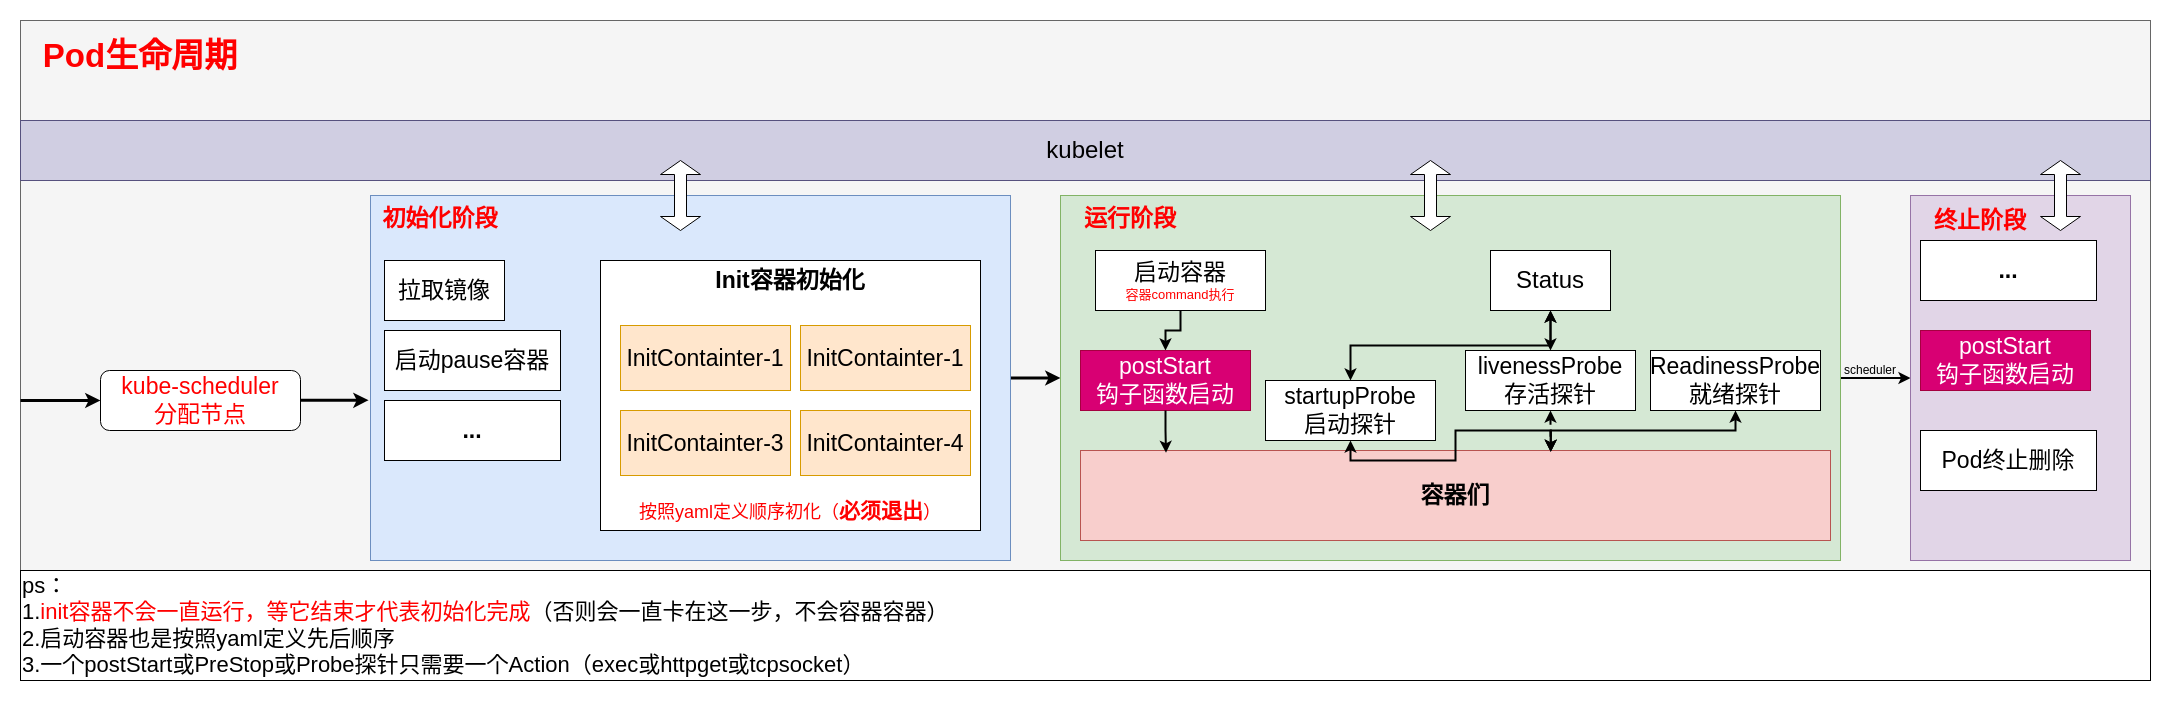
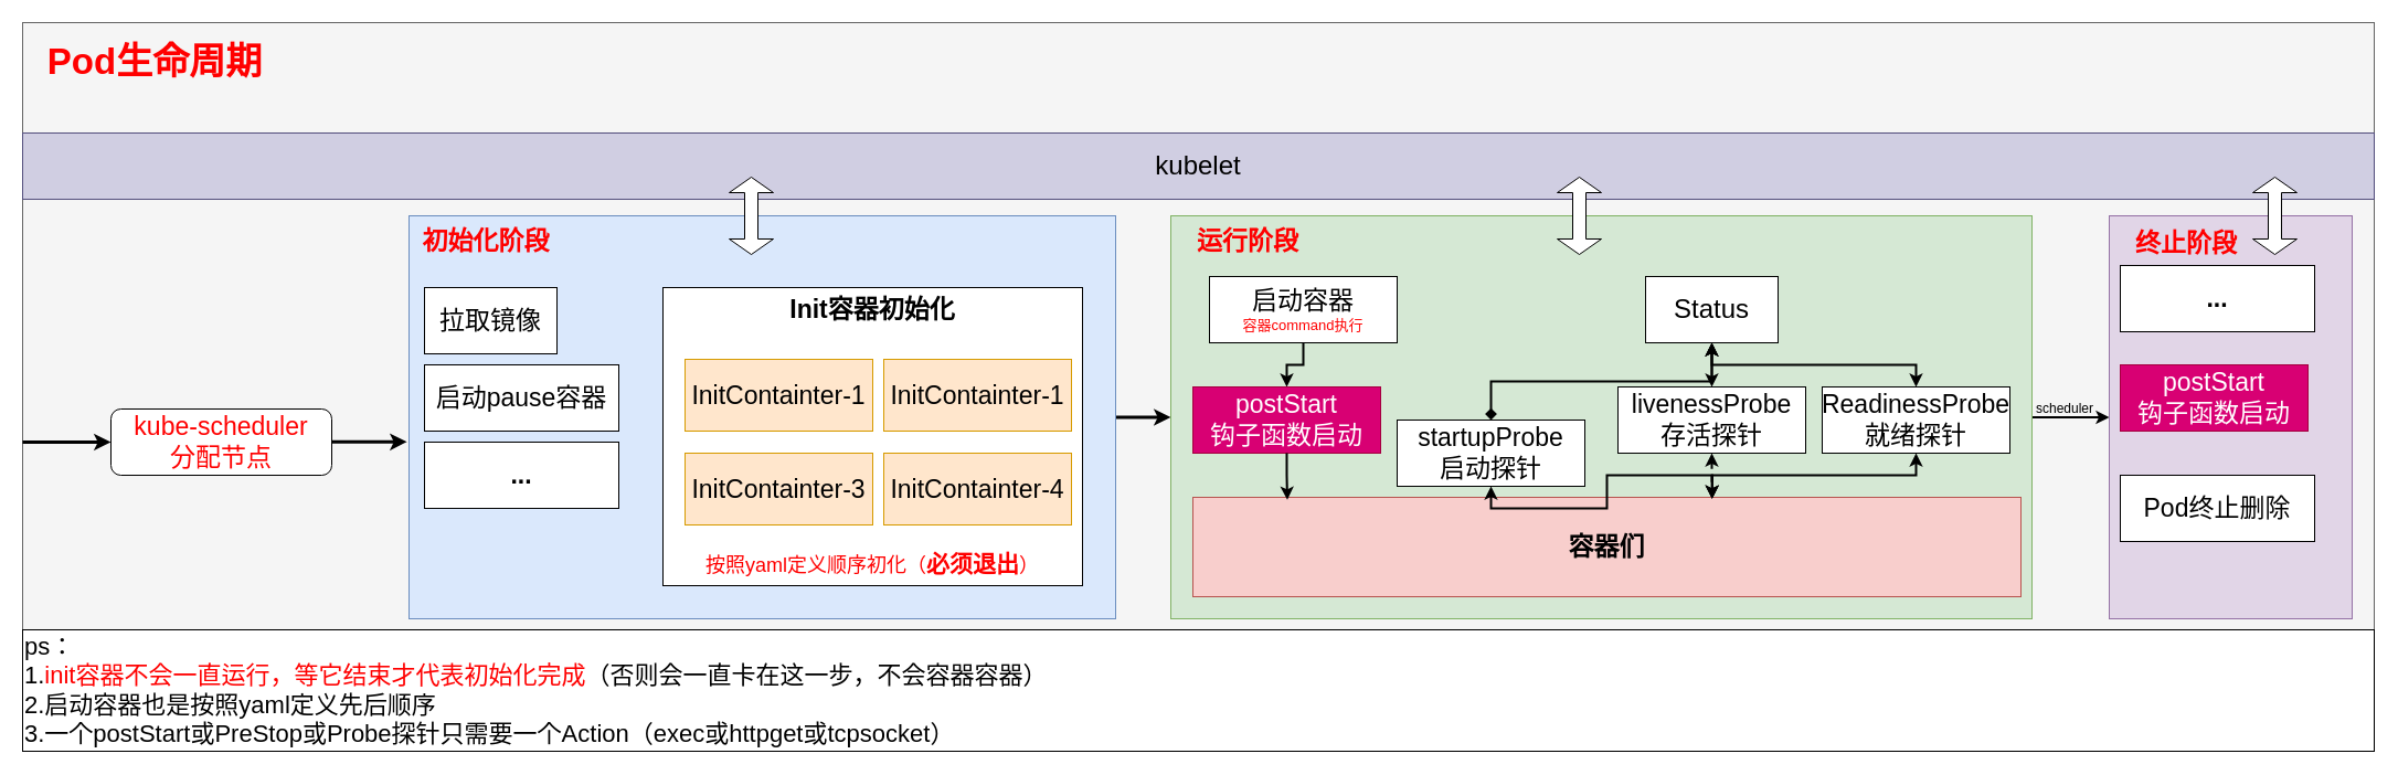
  <mxCell id="0" />
  <mxCell id="1" parent="0" />
  <mxCell id="2" value="" style="rounded=0;whiteSpace=wrap;html=1;fillColor=#f5f5f5;fontColor=#333333;strokeColor=#666666;" parent="1" vertex="1"><mxGeometry x="20" y="20" width="2130" height="550" as="geometry" /></mxCell>
  <mxCell id="3" value="" style="endArrow=classic;html=1;rounded=0;strokeWidth=3;entryX=-0.003;entryY=0.561;entryDx=0;entryDy=0;entryPerimeter=0;" parent="1" source="5" target="7" edge="1"><mxGeometry width="50" height="50" relative="1" as="geometry"><mxPoint x="20" y="400" as="sourcePoint" /><mxPoint x="340" y="400" as="targetPoint" /></mxGeometry></mxCell>
  <mxCell id="4" value="" style="endArrow=classic;html=1;rounded=0;strokeWidth=3;" parent="1" target="5" edge="1"><mxGeometry width="50" height="50" relative="1" as="geometry"><mxPoint x="20" y="400" as="sourcePoint" /><mxPoint x="340" y="400" as="targetPoint" /></mxGeometry></mxCell>
  <mxCell id="5" value="&lt;div style=&quot;font-size: 23px;&quot;&gt;&lt;font color=&quot;#ff0000&quot; style=&quot;font-size: 23px;&quot;&gt;kube-scheduler&lt;/font&gt;&lt;/div&gt;&lt;div style=&quot;font-size: 23px;&quot;&gt;&lt;font color=&quot;#ff0000&quot; style=&quot;font-size: 23px;&quot;&gt;分配节点&lt;/font&gt;&lt;/div&gt;" style="rounded=1;whiteSpace=wrap;html=1;fillColor=default;" parent="1" vertex="1"><mxGeometry x="100" y="370" width="200" height="60" as="geometry" /></mxCell>
  <mxCell id="6" style="edgeStyle=orthogonalEdgeStyle;rounded=0;orthogonalLoop=1;jettySize=auto;html=1;exitX=1;exitY=0.5;exitDx=0;exitDy=0;entryX=0;entryY=0.5;entryDx=0;entryDy=0;strokeWidth=3;" parent="1" source="7" target="10" edge="1"><mxGeometry relative="1" as="geometry" /></mxCell>
  <mxCell id="7" value="" style="rounded=0;whiteSpace=wrap;html=1;fillColor=#dae8fc;strokeColor=#6c8ebf;" parent="1" vertex="1"><mxGeometry x="370" y="195" width="640" height="365" as="geometry" /></mxCell>
  <mxCell id="8" value="&lt;b&gt;&lt;font color=&quot;#ff0000&quot; style=&quot;font-size: 23px;&quot;&gt;初始化阶段&lt;/font&gt;&lt;/b&gt;" style="rounded=0;whiteSpace=wrap;html=1;strokeColor=none;fillColor=none;" parent="1" vertex="1"><mxGeometry x="370" y="195" width="140" height="45" as="geometry" /></mxCell>
  <mxCell id="9" style="edgeStyle=orthogonalEdgeStyle;rounded=0;orthogonalLoop=1;jettySize=auto;html=1;exitX=1;exitY=0.5;exitDx=0;exitDy=0;entryX=0;entryY=0.5;entryDx=0;entryDy=0;strokeWidth=2;" parent="1" source="10" target="37" edge="1"><mxGeometry relative="1" as="geometry" /></mxCell>
  <mxCell id="10" value="" style="rounded=0;whiteSpace=wrap;html=1;fillColor=#d5e8d4;strokeColor=#82b366;" parent="1" vertex="1"><mxGeometry x="1060" y="195" width="780" height="365" as="geometry" /></mxCell>
  <mxCell id="11" value="&lt;b&gt;&lt;font color=&quot;#ff0000&quot; style=&quot;font-size: 23px;&quot;&gt;运行阶段&lt;/font&gt;&lt;/b&gt;" style="rounded=0;whiteSpace=wrap;html=1;strokeColor=none;fillColor=none;" parent="1" vertex="1"><mxGeometry x="1060" y="195" width="140" height="45" as="geometry" /></mxCell>
  <mxCell id="12" value="" style="rounded=0;whiteSpace=wrap;html=1;" parent="1" vertex="1"><mxGeometry x="600" y="260" width="380" height="270" as="geometry" /></mxCell>
  <mxCell id="13" value="&lt;font style=&quot;font-size: 23px;&quot;&gt;InitContainter-1&lt;/font&gt;" style="rounded=0;whiteSpace=wrap;html=1;fillColor=#ffe6cc;strokeColor=#d79b00;" parent="1" vertex="1"><mxGeometry x="620" y="325" width="170" height="65" as="geometry" /></mxCell>
  <mxCell id="14" value="&lt;font style=&quot;font-size: 23px;&quot;&gt;InitContainter-1&lt;/font&gt;" style="rounded=0;whiteSpace=wrap;html=1;fillColor=#ffe6cc;strokeColor=#d79b00;" parent="1" vertex="1"><mxGeometry x="800" y="325" width="170" height="65" as="geometry" /></mxCell>
  <mxCell id="15" value="&lt;font style=&quot;font-size: 23px;&quot;&gt;InitContainter-3&lt;/font&gt;" style="rounded=0;whiteSpace=wrap;html=1;fillColor=#ffe6cc;strokeColor=#d79b00;" parent="1" vertex="1"><mxGeometry x="620" y="410" width="170" height="65" as="geometry" /></mxCell>
  <mxCell id="16" value="&lt;font style=&quot;font-size: 23px;&quot;&gt;InitContainter-4&lt;/font&gt;" style="rounded=0;whiteSpace=wrap;html=1;fillColor=#ffe6cc;strokeColor=#d79b00;" parent="1" vertex="1"><mxGeometry x="800" y="410" width="170" height="65" as="geometry" /></mxCell>
  <mxCell id="17" value="&lt;font color=&quot;#ff0000&quot; style=&quot;font-size: 18px;&quot;&gt;按照yaml定义顺序初化（&lt;/font&gt;&lt;font size=&quot;1&quot; color=&quot;#ff0000&quot;&gt;&lt;b style=&quot;font-size: 21px;&quot;&gt;必须退出&lt;/b&gt;&lt;/font&gt;&lt;font color=&quot;#ff0000&quot; style=&quot;font-size: 18px;&quot;&gt;）&lt;br&gt;&lt;/font&gt;" style="rounded=0;whiteSpace=wrap;html=1;strokeColor=none;fillColor=none;" parent="1" vertex="1"><mxGeometry x="620" y="490" width="340" height="40" as="geometry" /></mxCell>
  <mxCell id="18" value="&lt;font style=&quot;font-size: 23px;&quot;&gt;拉取镜像&lt;/font&gt;" style="rounded=0;whiteSpace=wrap;html=1;" parent="1" vertex="1"><mxGeometry x="384" y="260" width="120" height="60" as="geometry" /></mxCell>
  <mxCell id="19" value="&lt;font style=&quot;font-size: 23px;&quot;&gt;&lt;b&gt;Init容器初始化&lt;br&gt;&lt;/b&gt;&lt;/font&gt;" style="rounded=0;whiteSpace=wrap;html=1;strokeColor=none;fillColor=none;" parent="1" vertex="1"><mxGeometry x="670" y="260" width="240" height="40" as="geometry" /></mxCell>
  <mxCell id="20" value="&lt;font size=&quot;1&quot;&gt;&lt;span style=&quot;font-size: 23px;&quot;&gt;启动pause容器&lt;/span&gt;&lt;/font&gt;" style="rounded=0;whiteSpace=wrap;html=1;" parent="1" vertex="1"><mxGeometry x="384" y="330" width="176" height="60" as="geometry" /></mxCell>
  <mxCell id="21" value="&lt;font size=&quot;1&quot;&gt;&lt;b&gt;&lt;font style=&quot;font-size: 23px;&quot;&gt;...&lt;/font&gt;&lt;/b&gt;&lt;/font&gt;" style="rounded=0;whiteSpace=wrap;html=1;" parent="1" vertex="1"><mxGeometry x="384" y="400" width="176" height="60" as="geometry" /></mxCell>
  <mxCell id="22" style="edgeStyle=orthogonalEdgeStyle;rounded=0;orthogonalLoop=1;jettySize=auto;html=1;exitX=0.5;exitY=1;exitDx=0;exitDy=0;entryX=0.5;entryY=0;entryDx=0;entryDy=0;strokeWidth=2;" parent="1" source="23" target="24" edge="1"><mxGeometry relative="1" as="geometry" /></mxCell>
  <mxCell id="23" value="&lt;div&gt;&lt;font style=&quot;font-size: 23px;&quot;&gt;启动容器&lt;/font&gt;&lt;/div&gt;&lt;font color=&quot;#ff0000&quot; style=&quot;font-size: 13px;&quot;&gt;容器command执行&lt;/font&gt;" style="rounded=0;whiteSpace=wrap;html=1;" parent="1" vertex="1"><mxGeometry x="1095" y="250" width="170" height="60" as="geometry" /></mxCell>
  <mxCell id="24" value="&lt;div&gt;&lt;font size=&quot;1&quot;&gt;&lt;span style=&quot;font-size: 23px;&quot;&gt;postStart&lt;/span&gt;&lt;/font&gt;&lt;/div&gt;&lt;div&gt;&lt;font size=&quot;1&quot;&gt;&lt;span style=&quot;font-size: 23px;&quot;&gt;钩子函数启动&lt;/span&gt;&lt;/font&gt;&lt;/div&gt;" style="rounded=0;whiteSpace=wrap;html=1;fillColor=#d80073;strokeColor=#A50040;fontColor=#ffffff;" parent="1" vertex="1"><mxGeometry x="1080" y="350" width="170" height="60" as="geometry" /></mxCell>
  <mxCell id="25" value="&lt;font style=&quot;font-size: 23px;&quot;&gt;&lt;font style=&quot;font-size: 23px;&quot;&gt;&lt;b&gt;容器们&lt;/b&gt;&lt;/font&gt;&lt;font style=&quot;font-size: 23px;&quot;&gt;&lt;br&gt;&lt;/font&gt;&lt;/font&gt;" style="rounded=0;whiteSpace=wrap;html=1;fillColor=#f8cecc;strokeColor=#b85450;" parent="1" vertex="1"><mxGeometry x="1080" y="450" width="750" height="90" as="geometry" /></mxCell>
  <mxCell id="26" style="edgeStyle=orthogonalEdgeStyle;rounded=0;orthogonalLoop=1;jettySize=auto;html=1;exitX=0.5;exitY=1;exitDx=0;exitDy=0;entryX=0.114;entryY=0.025;entryDx=0;entryDy=0;entryPerimeter=0;strokeWidth=2;" parent="1" source="24" target="25" edge="1"><mxGeometry relative="1" as="geometry" /></mxCell>
  <mxCell id="27" value="&lt;div style=&quot;font-size: 23px;&quot;&gt;&lt;font style=&quot;font-size: 23px;&quot;&gt;startupProbe&lt;/font&gt;&lt;/div&gt;&lt;font style=&quot;font-size: 23px;&quot;&gt;&lt;font style=&quot;font-size: 23px;&quot;&gt;启动探针&lt;/font&gt;&lt;br&gt;&lt;/font&gt;" style="rounded=0;whiteSpace=wrap;html=1;" parent="1" vertex="1"><mxGeometry x="1265" y="380" width="170" height="60" as="geometry" /></mxCell>
  <mxCell id="28" value="&lt;div style=&quot;font-size: 23px;&quot;&gt;&lt;font style=&quot;font-size: 23px;&quot;&gt;livenessProbe&lt;/font&gt;&lt;/div&gt;&lt;font style=&quot;font-size: 23px;&quot;&gt;&lt;font style=&quot;font-size: 23px;&quot;&gt;存活探针&lt;/font&gt;&lt;br&gt;&lt;/font&gt;" style="rounded=0;whiteSpace=wrap;html=1;" parent="1" vertex="1"><mxGeometry x="1465" y="350" width="170" height="60" as="geometry" /></mxCell>
  <mxCell id="29" value="&lt;div style=&quot;font-size: 23px;&quot;&gt;&lt;font style=&quot;font-size: 23px;&quot;&gt;ReadinessProbe&lt;/font&gt;&lt;/div&gt;&lt;font style=&quot;font-size: 23px;&quot;&gt;&lt;font style=&quot;font-size: 23px;&quot;&gt;就绪探针&lt;/font&gt;&lt;br&gt;&lt;/font&gt;" style="rounded=0;whiteSpace=wrap;html=1;" parent="1" vertex="1"><mxGeometry x="1650" y="350" width="170" height="60" as="geometry" /></mxCell>
- <mxCell id="30" style="edgeStyle=orthogonalEdgeStyle;rounded=0;orthogonalLoop=1;jettySize=auto;html=1;exitX=0.5;exitY=1;exitDx=0;exitDy=0;strokeWidth=2;startArrow=classic;startFill=1;" parent="1" source="33" target="27" edge="1"><mxGeometry relative="1" as="geometry" /></mxCell>
+ <mxCell id="30" style="edgeStyle=orthogonalEdgeStyle;rounded=0;orthogonalLoop=1;jettySize=auto;html=1;exitX=0.5;exitY=1;exitDx=0;exitDy=0;strokeWidth=2;startArrow=classic;startFill=1;endArrow=diamond;" parent="1" source="33" target="27" edge="1"><mxGeometry relative="1" as="geometry" /></mxCell>
  <mxCell id="31" style="edgeStyle=orthogonalEdgeStyle;rounded=0;orthogonalLoop=1;jettySize=auto;html=1;exitX=0.5;exitY=1;exitDx=0;exitDy=0;entryX=0.5;entryY=0;entryDx=0;entryDy=0;strokeWidth=2;startArrow=classic;startFill=1;" parent="1" source="33" target="28" edge="1"><mxGeometry relative="1" as="geometry" /></mxCell>
+ <mxCell id="32" style="edgeStyle=orthogonalEdgeStyle;rounded=0;orthogonalLoop=1;jettySize=auto;html=1;exitX=0.5;exitY=1;exitDx=0;exitDy=0;strokeWidth=2;startArrow=classic;startFill=1;" parent="1" source="33" target="29" edge="1"><mxGeometry relative="1" as="geometry" /></mxCell>
  <mxCell id="33" value="&lt;font style=&quot;font-size: 24px;&quot;&gt;Status&lt;/font&gt;" style="rounded=0;whiteSpace=wrap;html=1;" parent="1" vertex="1"><mxGeometry x="1490" y="250" width="120" height="60" as="geometry" /></mxCell>
  <mxCell id="34" style="edgeStyle=orthogonalEdgeStyle;rounded=0;orthogonalLoop=1;jettySize=auto;html=1;exitX=0.5;exitY=1;exitDx=0;exitDy=0;entryX=0.627;entryY=0.015;entryDx=0;entryDy=0;entryPerimeter=0;startArrow=classic;startFill=1;strokeWidth=2;dashed=1;" parent="1" source="28" target="25" edge="1"><mxGeometry relative="1" as="geometry" /></mxCell>
  <mxCell id="35" style="edgeStyle=orthogonalEdgeStyle;rounded=0;orthogonalLoop=1;jettySize=auto;html=1;exitX=0.5;exitY=1;exitDx=0;exitDy=0;entryX=0.627;entryY=0.015;entryDx=0;entryDy=0;entryPerimeter=0;startArrow=classic;startFill=1;strokeWidth=2;" parent="1" source="27" target="25" edge="1"><mxGeometry relative="1" as="geometry" /></mxCell>
  <mxCell id="36" style="edgeStyle=orthogonalEdgeStyle;rounded=0;orthogonalLoop=1;jettySize=auto;html=1;exitX=0.5;exitY=1;exitDx=0;exitDy=0;entryX=0.627;entryY=0.015;entryDx=0;entryDy=0;entryPerimeter=0;startArrow=classic;startFill=1;strokeWidth=2;" parent="1" source="29" target="25" edge="1"><mxGeometry relative="1" as="geometry" /></mxCell>
  <mxCell id="37" value="" style="rounded=0;whiteSpace=wrap;html=1;fillColor=#e1d5e7;strokeColor=#9673a6;" parent="1" vertex="1"><mxGeometry x="1910" y="195" width="220" height="365" as="geometry" /></mxCell>
  <mxCell id="38" value="&lt;b&gt;&lt;font color=&quot;#ff0000&quot; style=&quot;font-size: 23px;&quot;&gt;终止阶段&lt;/font&gt;&lt;/b&gt;" style="rounded=0;whiteSpace=wrap;html=1;strokeColor=none;fillColor=none;" parent="1" vertex="1"><mxGeometry x="1910" y="197.5" width="140" height="45" as="geometry" /></mxCell>
  <mxCell id="39" value="&lt;div&gt;&lt;font size=&quot;1&quot;&gt;&lt;span style=&quot;font-size: 23px;&quot;&gt;postStart&lt;/span&gt;&lt;/font&gt;&lt;/div&gt;&lt;div&gt;&lt;font size=&quot;1&quot;&gt;&lt;span style=&quot;font-size: 23px;&quot;&gt;钩子函数启动&lt;/span&gt;&lt;/font&gt;&lt;/div&gt;" style="rounded=0;whiteSpace=wrap;html=1;fillColor=#d80073;strokeColor=#A50040;fontColor=#ffffff;" parent="1" vertex="1"><mxGeometry x="1920" y="330" width="170" height="60" as="geometry" /></mxCell>
  <mxCell id="40" value="scheduler" style="rounded=0;whiteSpace=wrap;html=1;fillColor=none;strokeColor=none;" parent="1" vertex="1"><mxGeometry x="1810" y="340" width="120" height="60" as="geometry" /></mxCell>
  <mxCell id="41" value="&lt;font size=&quot;1&quot;&gt;&lt;b&gt;&lt;font style=&quot;font-size: 23px;&quot;&gt;...&lt;/font&gt;&lt;/b&gt;&lt;/font&gt;" style="rounded=0;whiteSpace=wrap;html=1;" parent="1" vertex="1"><mxGeometry x="1920" y="240" width="176" height="60" as="geometry" /></mxCell>
  <mxCell id="42" value="&lt;font style=&quot;font-size: 23px;&quot;&gt;Pod终止删除&lt;/font&gt;" style="rounded=0;whiteSpace=wrap;html=1;" parent="1" vertex="1"><mxGeometry x="1920" y="430" width="176" height="60" as="geometry" /></mxCell>
  <mxCell id="43" value="&lt;font style=&quot;font-size: 24px;&quot;&gt;kubelet&lt;/font&gt;" style="rounded=0;whiteSpace=wrap;html=1;fillColor=#d0cee2;strokeColor=#56517e;" parent="1" vertex="1"><mxGeometry x="20" y="120" width="2130" height="60" as="geometry" /></mxCell>
  <mxCell id="44" value="&lt;font size=&quot;1&quot;&gt;&lt;b&gt;&lt;font style=&quot;font-size: 33px;&quot; color=&quot;#ff0000&quot;&gt;Pod生命周期&lt;/font&gt;&lt;/b&gt;&lt;/font&gt;" style="rounded=0;whiteSpace=wrap;html=1;strokeColor=none;fillColor=none;" parent="1" vertex="1"><mxGeometry x="20" y="20" width="240" height="70" as="geometry" /></mxCell>
  <mxCell id="45" value="" style="shape=doubleArrow;direction=south;whiteSpace=wrap;html=1;" parent="1" vertex="1"><mxGeometry x="1410" y="160" width="40" height="70" as="geometry" /></mxCell>
  <mxCell id="46" value="" style="shape=doubleArrow;direction=south;whiteSpace=wrap;html=1;" parent="1" vertex="1"><mxGeometry x="660" y="160" width="40" height="70" as="geometry" /></mxCell>
  <mxCell id="47" value="" style="shape=doubleArrow;direction=south;whiteSpace=wrap;html=1;" parent="1" vertex="1"><mxGeometry x="2040" y="160" width="40" height="70" as="geometry" /></mxCell>
  <mxCell id="48" value="&lt;div style=&quot;font-size: 13px;&quot; align=&quot;left&quot;&gt;&lt;font style=&quot;font-size: 22px;&quot;&gt;ps：&lt;font color=&quot;#ff0000&quot;&gt;&lt;br&gt;&lt;/font&gt;&lt;/font&gt;&lt;/div&gt;&lt;div style=&quot;font-size: 13px;&quot; align=&quot;left&quot;&gt;&lt;font style=&quot;font-size: 22px;&quot;&gt;1.&lt;font color=&quot;#ff0000&quot;&gt;init容器不会一直运行，等它结束才代表初始化完成&lt;/font&gt;（否则会一直卡在这一步，不会容器容器）&lt;/font&gt;&lt;/div&gt;&lt;div style=&quot;font-size: 13px;&quot; align=&quot;left&quot;&gt;&lt;font style=&quot;font-size: 22px;&quot;&gt;2.启动容器也是按照yaml定义先后顺序&lt;br&gt;&lt;/font&gt;&lt;/div&gt;&lt;div style=&quot;font-size: 13px;&quot; align=&quot;left&quot;&gt;&lt;font style=&quot;font-size: 22px;&quot;&gt;3.一个postStart或PreStop或Probe探针只需要一个Action（exec或httpget或tcpsocket）&lt;br&gt;&lt;/font&gt;&lt;/div&gt;" style="rounded=0;whiteSpace=wrap;html=1;align=left;" vertex="1" parent="1"><mxGeometry x="20" y="570" width="2130" height="110" as="geometry" /></mxCell>
